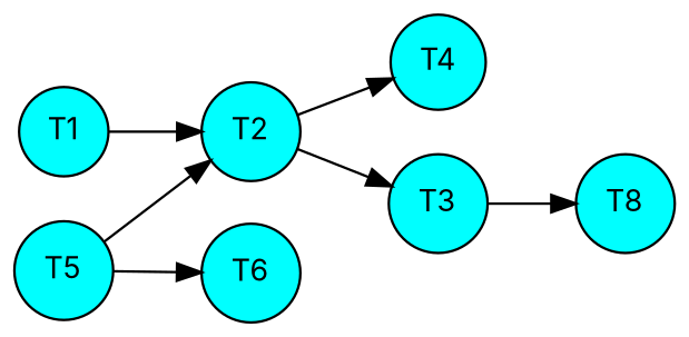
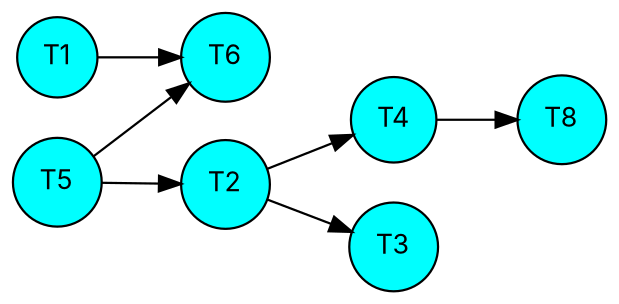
  digraph {
    fontname=Inter
    fontsize=12
    rankdir=LR
    node [fillcolor=cyan fontname=Inter fontsize=12 shape=circle style=filled]
    edge [fontname=Inter fontsize=12]
    n1 [label=T1]
    n2 [label=T2]
    n3 [label=T4]
    n4 [label=T3]
    n5 [label=T8]
    n6 [label=T5]
    n7 [label=T6]
-   n1 -> n2
+   n1 -> n7
    n2 -> n3
    n2 -> n4
-   n4 -> n5
+   n3 -> n5
    n6 -> n2
    n6 -> n7
  }
